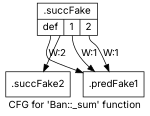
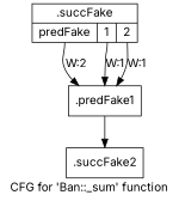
  digraph {
    fontname=Inter
    label="CFG for 'Ban::_sum' function"
    node [filename="../../../../../src/ban_s3.cpp" fontname=Inter linenumber=76 shape=record]
    edge [execusionnum=1 filename="../../../../../src/ban_s3.cpp" fontname=Inter]
-   n1 [label="{.succFake|{<s0>def|<s1>1|<s2>2}}" linenumber=58]
+   n1 [label="{.succFake|{<s0>predFake|<s1>1|<s2>2}}" linenumber=58]
    n2 [label="{.predFake1}"]
    n3 [label="{.succFake2}"]
    n1 -> n2 [callList="5:72" label="W:2" tailport=s0]
    n1 -> n2 [execusionnum=0 label="W:1" tailport=s1]
    n1 -> n2 [execusionnum=0 label="W:1" tailport=s2]
-   n1 -> n3
+   n2 -> n3
  }
